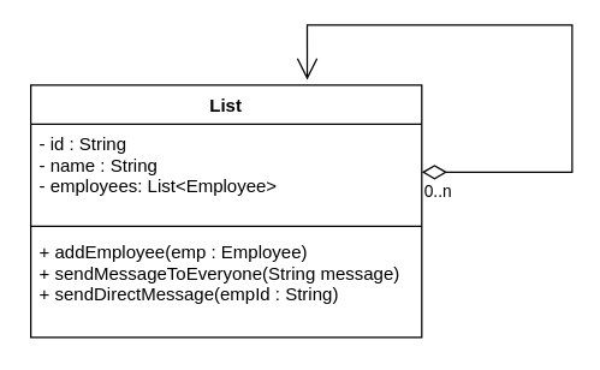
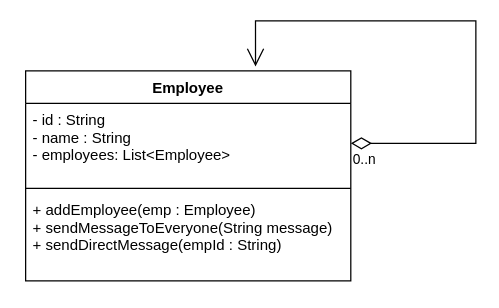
  <mxCell id="0" />
  <mxCell id="1" parent="0" />
- <mxCell id="2" value="List" style="swimlane;fontStyle=1;align=center;verticalAlign=top;childLayout=stackLayout;horizontal=1;startSize=26;horizontalStack=0;resizeParent=1;resizeParentMax=0;resizeLast=0;collapsible=1;marginBottom=0;" parent="1" vertex="1"><mxGeometry x="20" y="20" width="260" height="168" as="geometry" /></mxCell>
+ <mxCell id="2" value="Employee" style="swimlane;fontStyle=1;align=center;verticalAlign=top;childLayout=stackLayout;horizontal=1;startSize=26;horizontalStack=0;resizeParent=1;resizeParentMax=0;resizeLast=0;collapsible=1;marginBottom=0;" parent="1" vertex="1"><mxGeometry x="20" y="20" width="260" height="168" as="geometry" /></mxCell>
  <mxCell id="3" value="- id : String&#10;- name : String&#10;- employees: List&lt;Employee&gt;" style="text;strokeColor=none;fillColor=none;align=left;verticalAlign=top;spacingLeft=4;spacingRight=4;overflow=hidden;rotatable=0;points=[[0,0.5],[1,0.5]];portConstraint=eastwest;" parent="2" vertex="1"><mxGeometry y="26" width="260" height="64" as="geometry" /></mxCell>
  <mxCell id="4" value="" style="line;strokeWidth=1;fillColor=none;align=left;verticalAlign=middle;spacingTop=-1;spacingLeft=3;spacingRight=3;rotatable=0;labelPosition=right;points=[];portConstraint=eastwest;strokeColor=inherit;" parent="2" vertex="1"><mxGeometry y="90" width="260" height="8" as="geometry" /></mxCell>
  <mxCell id="5" value="+ addEmployee(emp : Employee)&#10;+ sendMessageToEveryone(String message)&#10;+ sendDirectMessage(empId : String)" style="text;strokeColor=none;fillColor=none;align=left;verticalAlign=top;spacingLeft=4;spacingRight=4;overflow=hidden;rotatable=0;points=[[0,0.5],[1,0.5]];portConstraint=eastwest;" parent="2" vertex="1"><mxGeometry y="98" width="260" height="70" as="geometry" /></mxCell>
  <mxCell id="6" value="" style="endArrow=open;html=1;endSize=12;startArrow=diamondThin;startSize=14;startFill=0;edgeStyle=orthogonalEdgeStyle;rounded=0;exitX=1;exitY=0.5;exitDx=0;exitDy=0;entryX=0.707;entryY=-0.021;entryDx=0;entryDy=0;entryPerimeter=0;" parent="2" source="3" target="2" edge="1"><mxGeometry relative="1" as="geometry"><mxPoint x="300" y="70" as="sourcePoint" /><mxPoint x="200" y="-80" as="targetPoint" /><Array as="points"><mxPoint x="360" y="58" /><mxPoint x="360" y="-40" /><mxPoint x="184" y="-40" /></Array></mxGeometry></mxCell>
  <mxCell id="7" value="0..n" style="edgeLabel;resizable=0;html=1;align=left;verticalAlign=top;" parent="6" connectable="0" vertex="1"><mxGeometry x="-1" relative="1" as="geometry" /></mxCell>
